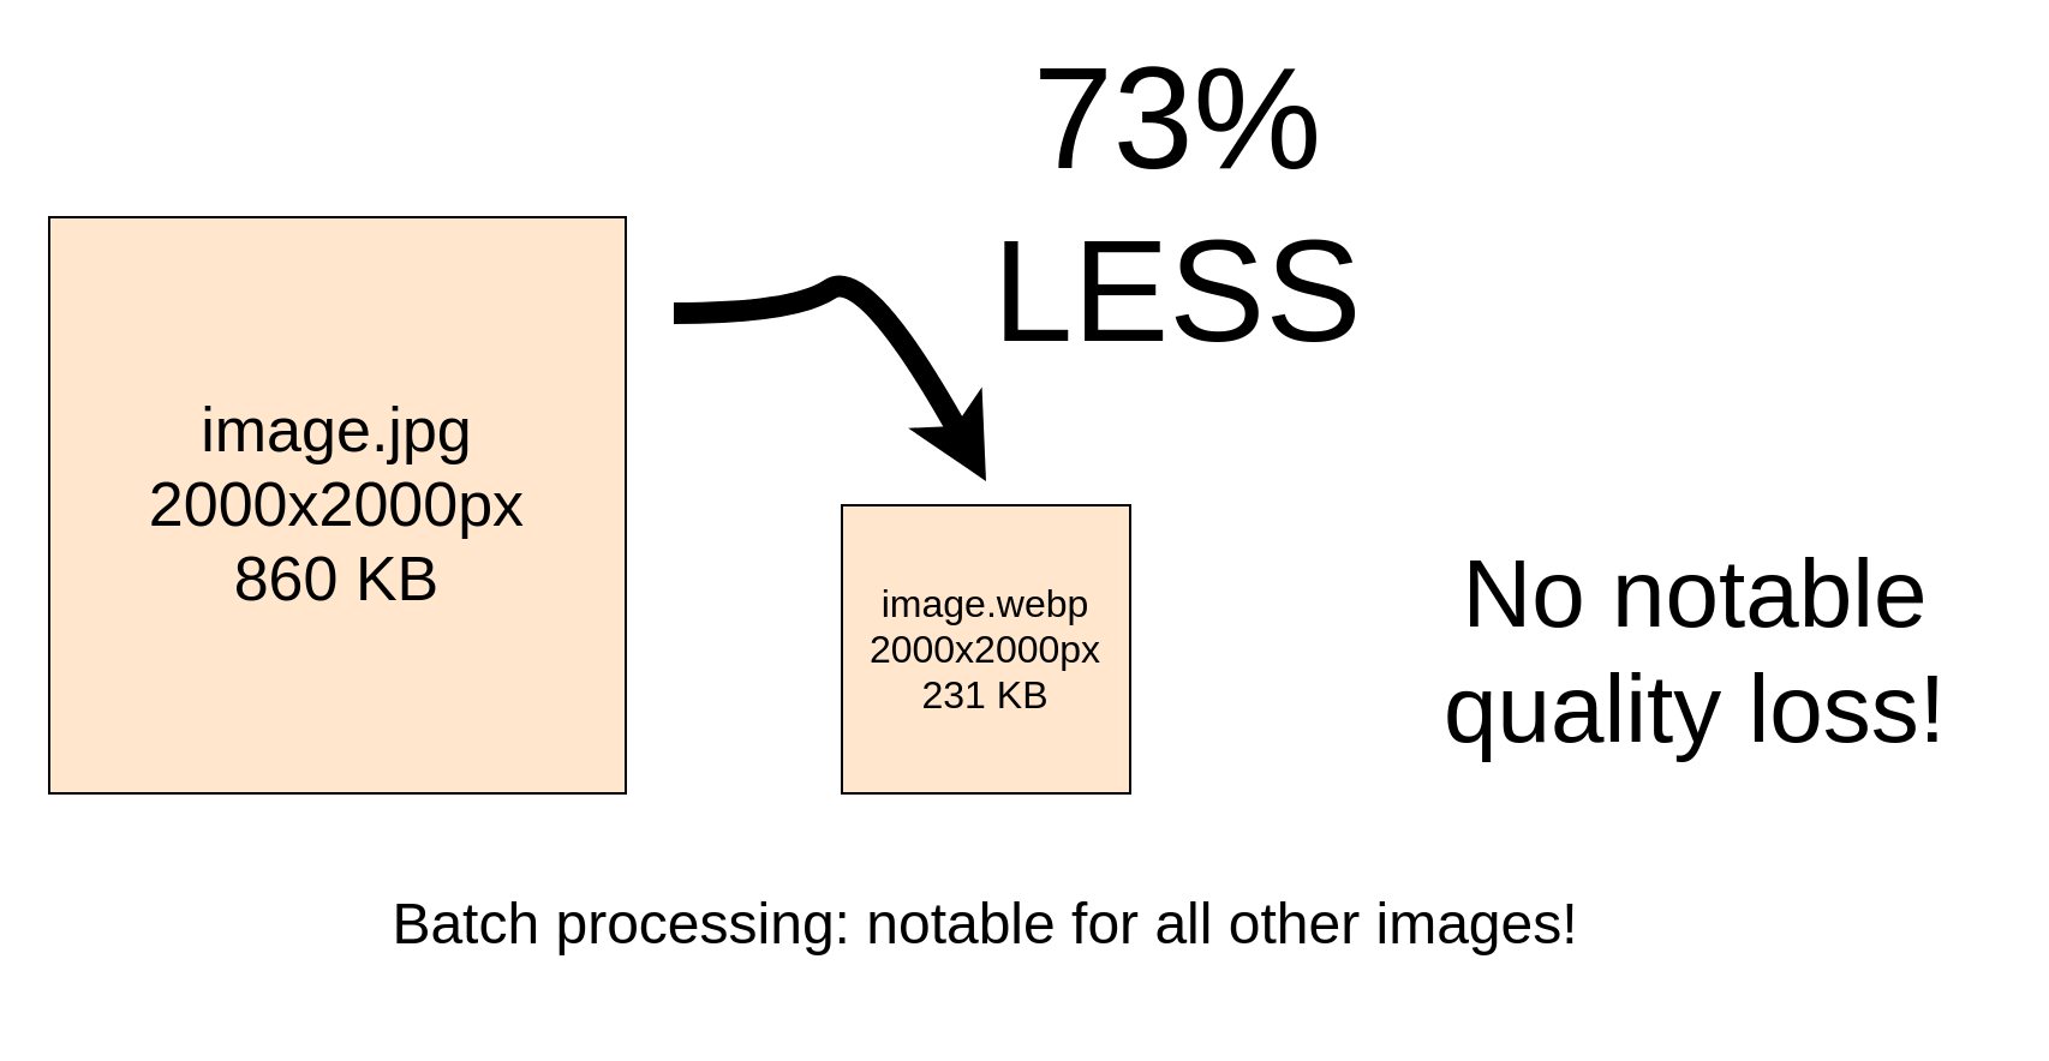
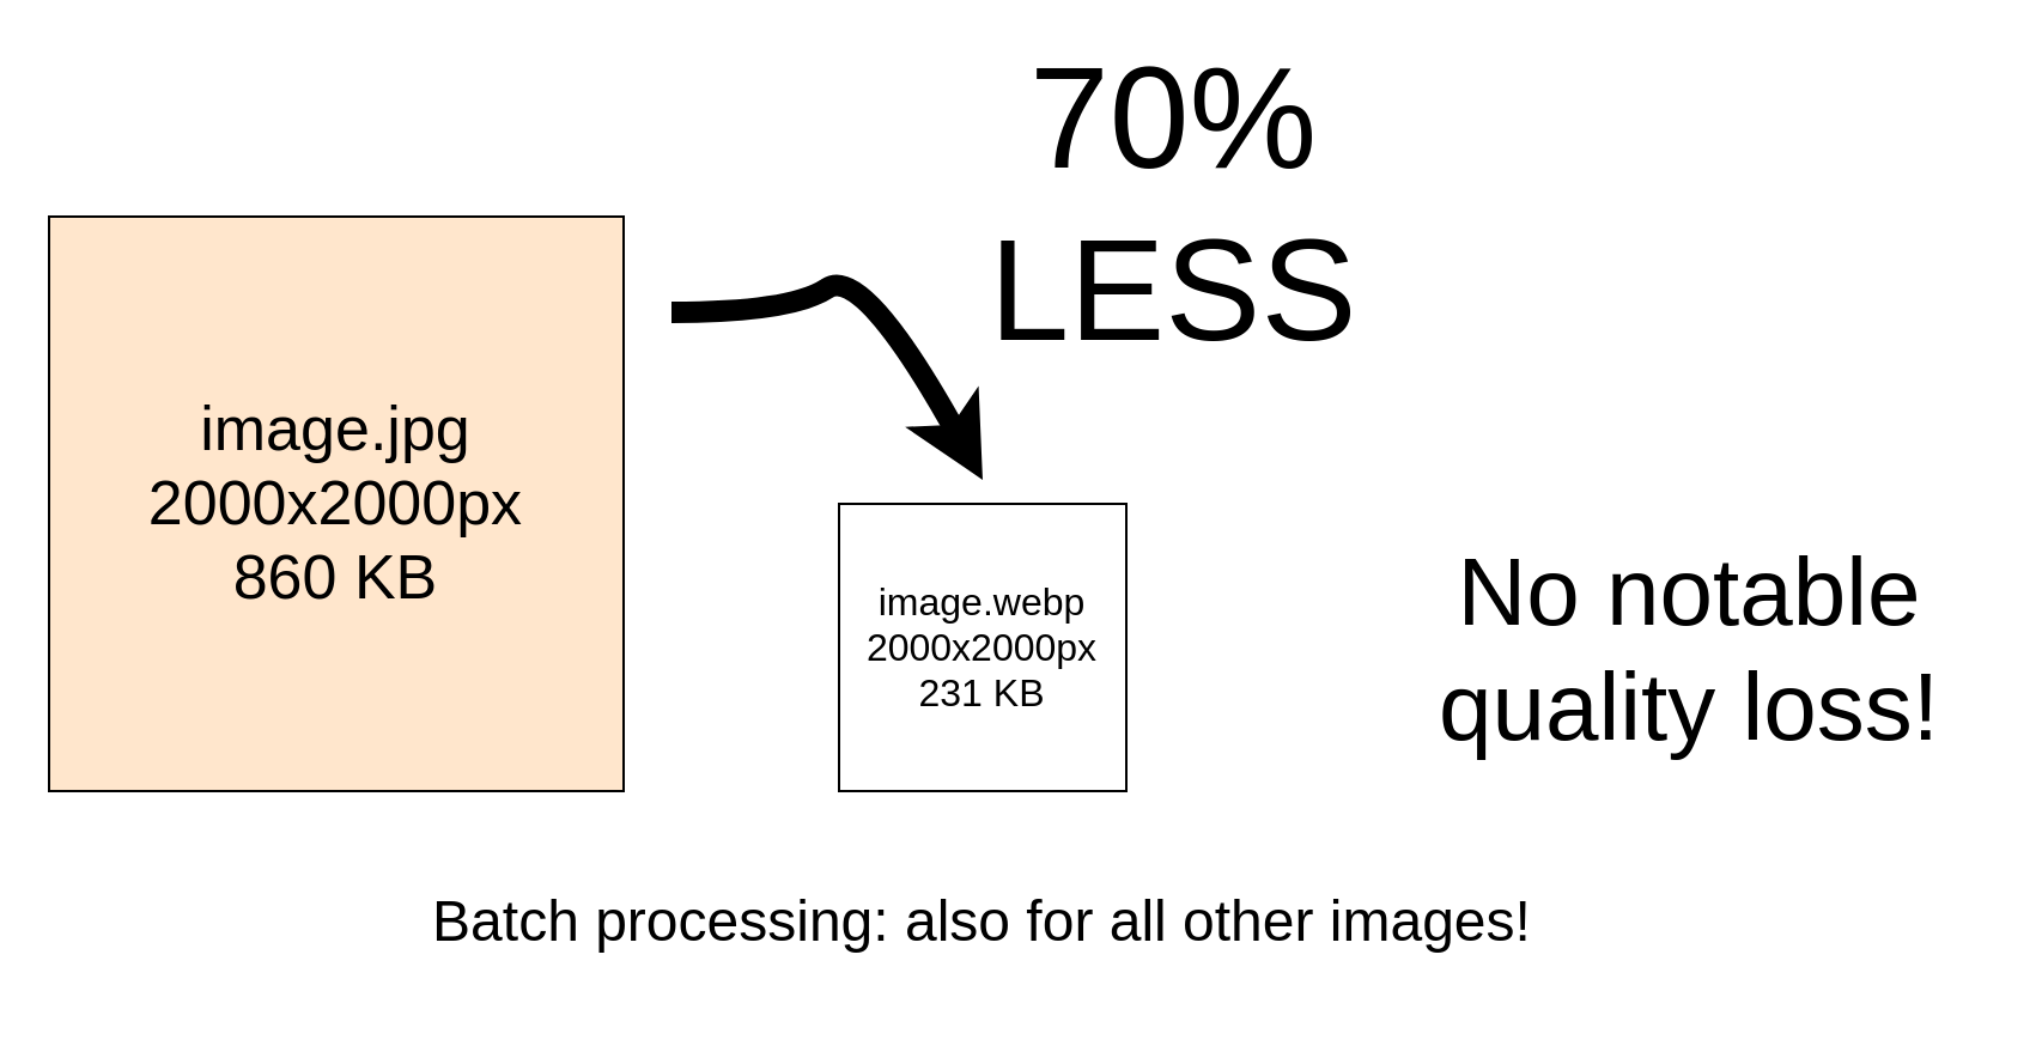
  <mxCell id="0" />
  <mxCell id="1" parent="0" />
  <mxCell id="2" value="&lt;font style=&quot;font-size: 26px;&quot;&gt;image.jpg&lt;br&gt;2000x2000px&lt;br&gt;860 KB&lt;br&gt;&lt;/font&gt;" style="whiteSpace=wrap;html=1;aspect=fixed;fillColor=#ffe6cc;" parent="1" vertex="1"><mxGeometry x="20" y="90" width="240" height="240" as="geometry" /></mxCell>
- <mxCell id="3" value="&lt;font style=&quot;font-size: 16px;&quot;&gt;image.webp&lt;br style=&quot;font-size: 16px;&quot;&gt;2000x2000px&lt;br style=&quot;font-size: 16px;&quot;&gt;231 KB&lt;br style=&quot;font-size: 16px;&quot;&gt;&lt;/font&gt;" style="whiteSpace=wrap;html=1;aspect=fixed;fontSize=16;fillColor=#ffe6cc;" parent="1" vertex="1"><mxGeometry x="350" y="210" width="120" height="120" as="geometry" /></mxCell>
+ <mxCell id="3" value="&lt;font style=&quot;font-size: 16px;&quot;&gt;image.webp&lt;br style=&quot;font-size: 16px;&quot;&gt;2000x2000px&lt;br style=&quot;font-size: 16px;&quot;&gt;231 KB&lt;br style=&quot;font-size: 16px;&quot;&gt;&lt;/font&gt;" style="whiteSpace=wrap;html=1;aspect=fixed;fontSize=16;" parent="1" vertex="1"><mxGeometry x="350" y="210" width="120" height="120" as="geometry" /></mxCell>
  <mxCell id="4" value="" style="curved=1;endArrow=classic;html=1;rounded=0;fontSize=16;strokeWidth=9;" parent="1" edge="1"><mxGeometry width="50" height="50" relative="1" as="geometry"><mxPoint x="280" y="130" as="sourcePoint" /><mxPoint x="410" y="200" as="targetPoint" /><Array as="points"><mxPoint x="330" y="130" /><mxPoint x="360" y="110" /></Array></mxGeometry></mxCell>
- <mxCell id="5" value="73% LESS" style="text;html=1;strokeColor=none;fillColor=none;align=center;verticalAlign=middle;whiteSpace=wrap;rounded=0;fontSize=60;" parent="1" vertex="1"><mxGeometry x="390" y="20" width="200" height="130" as="geometry" /></mxCell>
- <mxCell id="6" value="Batch processing: notable for all other images!" style="text;html=1;strokeColor=none;fillColor=none;align=center;verticalAlign=middle;whiteSpace=wrap;rounded=0;fontSize=24;" parent="1" vertex="1"><mxGeometry x="135" y="350" width="550" height="70" as="geometry" /></mxCell>
+ <mxCell id="5" value="70% LESS" style="text;html=1;strokeColor=none;fillColor=none;align=center;verticalAlign=middle;whiteSpace=wrap;rounded=0;fontSize=60;" parent="1" vertex="1"><mxGeometry x="390" y="20" width="200" height="130" as="geometry" /></mxCell>
+ <mxCell id="6" value="Batch processing: also for all other images!" style="text;html=1;strokeColor=none;fillColor=none;align=center;verticalAlign=middle;whiteSpace=wrap;rounded=0;fontSize=24;" parent="1" vertex="1"><mxGeometry x="135" y="350" width="550" height="70" as="geometry" /></mxCell>
  <mxCell id="7" value="No notable quality loss!" style="text;html=1;strokeColor=none;fillColor=none;align=center;verticalAlign=middle;whiteSpace=wrap;rounded=0;fontSize=40;" vertex="1" parent="1"><mxGeometry x="580" y="180" width="251" height="180" as="geometry" /></mxCell>
